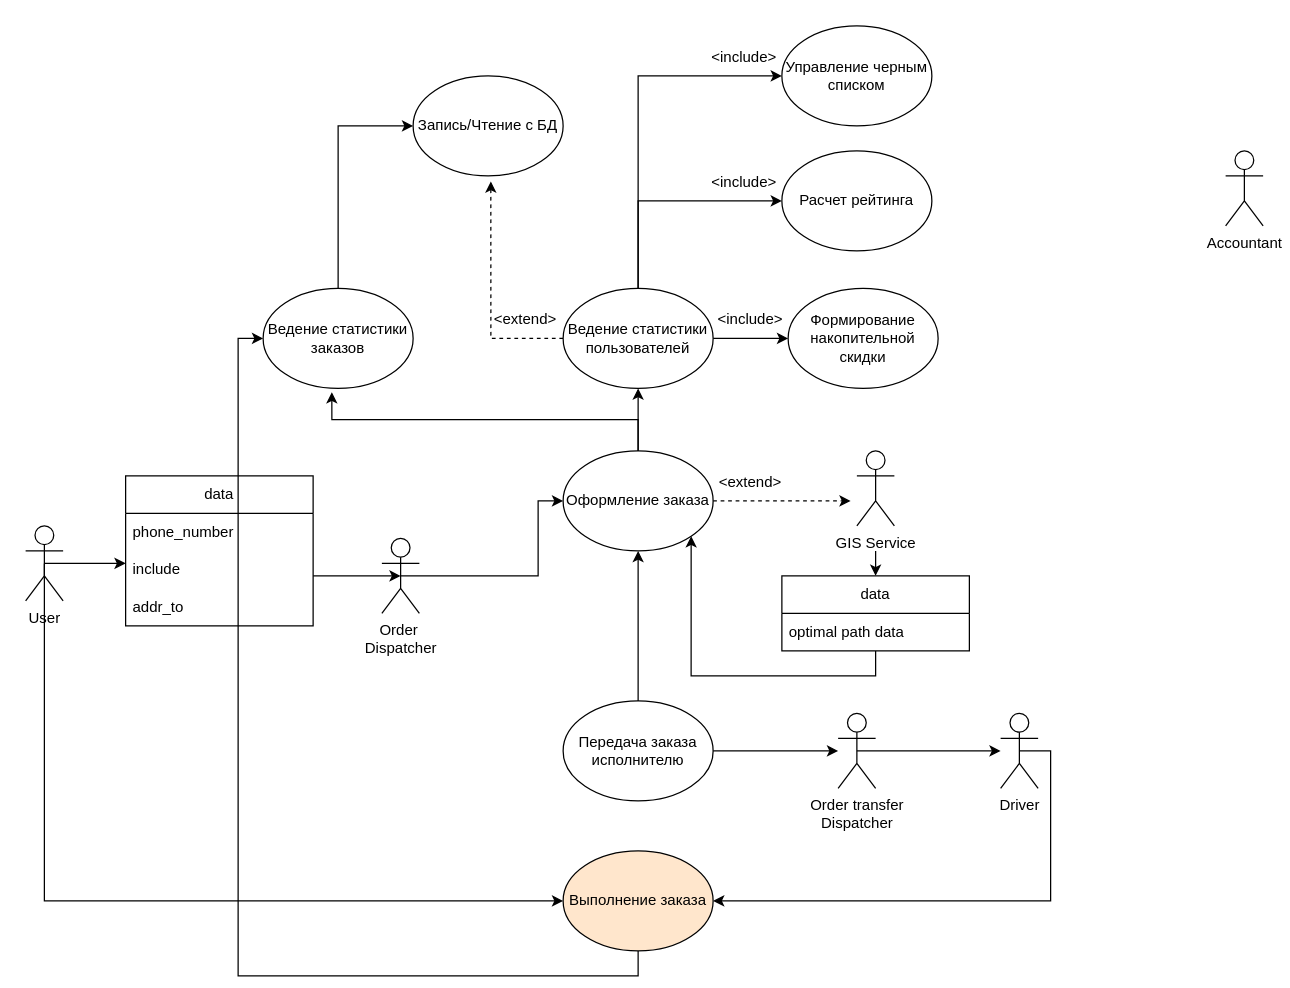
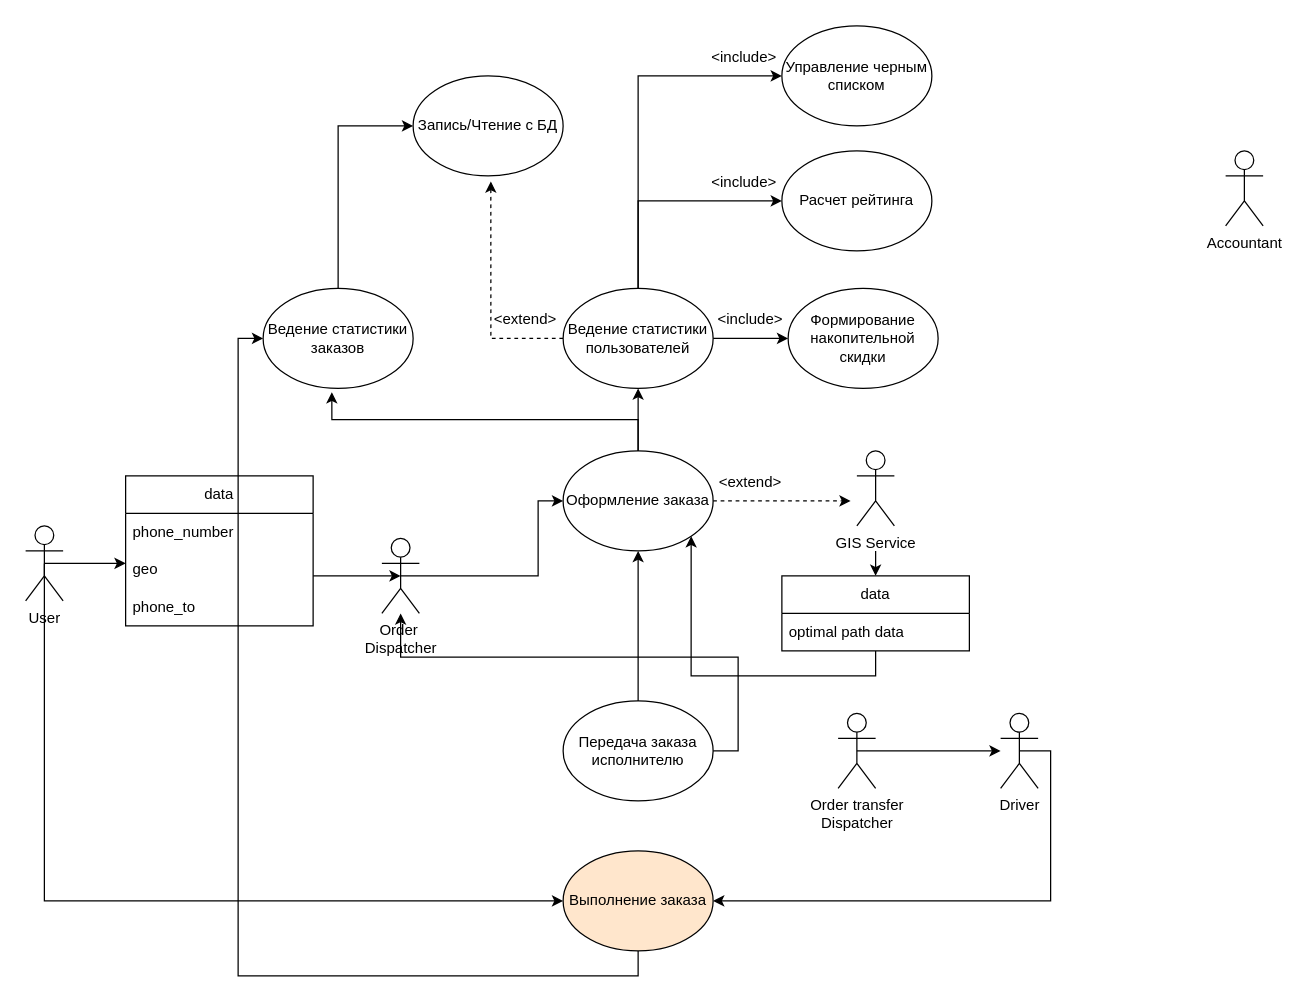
  <mxCell id="0" />
  <mxCell id="1" parent="0" />
  <mxCell id="2" style="edgeStyle=orthogonalEdgeStyle;rounded=0;orthogonalLoop=1;jettySize=auto;html=1;exitX=0.5;exitY=0.5;exitDx=0;exitDy=0;exitPerimeter=0;entryX=0;entryY=0.333;entryDx=0;entryDy=0;entryPerimeter=0;" edge="1" parent="1" source="4" target="19"><mxGeometry relative="1" as="geometry" /></mxCell>
  <mxCell id="3" style="edgeStyle=orthogonalEdgeStyle;rounded=0;orthogonalLoop=1;jettySize=auto;html=1;exitX=0.5;exitY=0.5;exitDx=0;exitDy=0;exitPerimeter=0;entryX=0;entryY=0.5;entryDx=0;entryDy=0;" edge="1" parent="1" source="4" target="44"><mxGeometry relative="1" as="geometry"><Array as="points"><mxPoint x="35" y="720" /></Array></mxGeometry></mxCell>
  <mxCell id="4" value="User" style="shape=umlActor;verticalLabelPosition=bottom;verticalAlign=top;html=1;outlineConnect=0;" vertex="1" parent="1"><mxGeometry x="20" y="420" width="30" height="60" as="geometry" /></mxCell>
  <mxCell id="5" value="&lt;div&gt;Accountant&lt;/div&gt;&lt;div&gt;&lt;br&gt;&lt;/div&gt;" style="shape=umlActor;verticalLabelPosition=bottom;verticalAlign=top;html=1;outlineConnect=0;" vertex="1" parent="1"><mxGeometry x="980" y="120" width="30" height="60" as="geometry" /></mxCell>
  <mxCell id="6" style="edgeStyle=orthogonalEdgeStyle;rounded=0;orthogonalLoop=1;jettySize=auto;html=1;exitX=0.5;exitY=0.5;exitDx=0;exitDy=0;exitPerimeter=0;entryX=1;entryY=0.5;entryDx=0;entryDy=0;" edge="1" parent="1" source="7" target="44"><mxGeometry relative="1" as="geometry"><mxPoint x="815.276" y="770" as="targetPoint" /><Array as="points"><mxPoint x="840" y="600" /><mxPoint x="840" y="720" /></Array></mxGeometry></mxCell>
  <mxCell id="7" value="&lt;div&gt;Driver&lt;/div&gt;&lt;div&gt;&lt;br&gt;&lt;/div&gt;" style="shape=umlActor;verticalLabelPosition=bottom;verticalAlign=top;html=1;outlineConnect=0;" vertex="1" parent="1"><mxGeometry x="800" y="570" width="30" height="60" as="geometry" /></mxCell>
  <mxCell id="8" style="edgeStyle=orthogonalEdgeStyle;rounded=0;orthogonalLoop=1;jettySize=auto;html=1;exitX=0.5;exitY=0.5;exitDx=0;exitDy=0;exitPerimeter=0;entryX=0;entryY=0.5;entryDx=0;entryDy=0;" edge="1" parent="1" source="9" target="15"><mxGeometry relative="1" as="geometry"><mxPoint x="500" y="480" as="targetPoint" /><Array as="points"><mxPoint x="430" y="460" /><mxPoint x="430" y="400" /></Array></mxGeometry></mxCell>
  <mxCell id="9" value="&lt;div&gt;Order&amp;nbsp;&lt;/div&gt;&lt;div&gt;Dispatcher&lt;/div&gt;" style="shape=umlActor;verticalLabelPosition=bottom;verticalAlign=top;html=1;outlineConnect=0;" vertex="1" parent="1"><mxGeometry x="305" y="430" width="30" height="60" as="geometry" /></mxCell>
  <mxCell id="10" style="edgeStyle=orthogonalEdgeStyle;rounded=0;orthogonalLoop=1;jettySize=auto;html=1;exitX=0.5;exitY=0.5;exitDx=0;exitDy=0;exitPerimeter=0;" edge="1" parent="1" source="11" target="7"><mxGeometry relative="1" as="geometry" /></mxCell>
  <mxCell id="11" value="&lt;div&gt;Order transfer&lt;/div&gt;&lt;div&gt;Dispatcher&lt;/div&gt;" style="shape=umlActor;verticalLabelPosition=bottom;verticalAlign=top;html=1;outlineConnect=0;" vertex="1" parent="1"><mxGeometry x="670" y="570" width="30" height="60" as="geometry" /></mxCell>
  <mxCell id="12" style="edgeStyle=orthogonalEdgeStyle;rounded=0;orthogonalLoop=1;jettySize=auto;html=1;exitX=1;exitY=0.5;exitDx=0;exitDy=0;dashed=1;" edge="1" parent="1" source="15"><mxGeometry relative="1" as="geometry"><mxPoint x="680" y="400" as="targetPoint" /></mxGeometry></mxCell>
  <mxCell id="13" value="" style="edgeStyle=orthogonalEdgeStyle;rounded=0;orthogonalLoop=1;jettySize=auto;html=1;" edge="1" parent="1" source="15" target="30"><mxGeometry relative="1" as="geometry" /></mxCell>
  <mxCell id="14" style="edgeStyle=orthogonalEdgeStyle;rounded=0;orthogonalLoop=1;jettySize=auto;html=1;exitX=0.5;exitY=0;exitDx=0;exitDy=0;entryX=0.458;entryY=1.038;entryDx=0;entryDy=0;entryPerimeter=0;" edge="1" parent="1" source="15" target="46"><mxGeometry relative="1" as="geometry" /></mxCell>
  <mxCell id="15" value="Oформление заказа" style="ellipse;whiteSpace=wrap;html=1;" vertex="1" parent="1"><mxGeometry x="450" y="360" width="120" height="80" as="geometry" /></mxCell>
  <mxCell id="16" style="edgeStyle=orthogonalEdgeStyle;rounded=0;orthogonalLoop=1;jettySize=auto;html=1;entryX=0.5;entryY=0.5;entryDx=0;entryDy=0;entryPerimeter=0;" edge="1" parent="1" source="17" target="9"><mxGeometry relative="1" as="geometry"><Array as="points"><mxPoint x="255" y="460" /></Array></mxGeometry></mxCell>
  <mxCell id="17" value="data" style="swimlane;fontStyle=0;childLayout=stackLayout;horizontal=1;startSize=30;horizontalStack=0;resizeParent=1;resizeParentMax=0;resizeLast=0;collapsible=1;marginBottom=0;whiteSpace=wrap;html=1;" vertex="1" parent="1"><mxGeometry x="100" y="380" width="150" height="120" as="geometry"><mxRectangle x="240" y="290" width="60" height="30" as="alternateBounds" /></mxGeometry></mxCell>
  <mxCell id="18" value="phone_number" style="text;strokeColor=none;fillColor=none;align=left;verticalAlign=middle;spacingLeft=4;spacingRight=4;overflow=hidden;points=[[0,0.5],[1,0.5]];portConstraint=eastwest;rotatable=0;whiteSpace=wrap;html=1;" vertex="1" parent="17"><mxGeometry y="30" width="150" height="30" as="geometry" /></mxCell>
- <mxCell id="19" value="include" style="text;strokeColor=none;fillColor=none;align=left;verticalAlign=middle;spacingLeft=4;spacingRight=4;overflow=hidden;points=[[0,0.5],[1,0.5]];portConstraint=eastwest;rotatable=0;whiteSpace=wrap;html=1;" vertex="1" parent="17"><mxGeometry y="60" width="150" height="30" as="geometry" /></mxCell>
- <mxCell id="20" value="&lt;div&gt;addr_to&lt;/div&gt;" style="text;strokeColor=none;fillColor=none;align=left;verticalAlign=middle;spacingLeft=4;spacingRight=4;overflow=hidden;points=[[0,0.5],[1,0.5]];portConstraint=eastwest;rotatable=0;whiteSpace=wrap;html=1;" vertex="1" parent="17"><mxGeometry y="90" width="150" height="30" as="geometry" /></mxCell>
+ <mxCell id="19" value="geo" style="text;strokeColor=none;fillColor=none;align=left;verticalAlign=middle;spacingLeft=4;spacingRight=4;overflow=hidden;points=[[0,0.5],[1,0.5]];portConstraint=eastwest;rotatable=0;whiteSpace=wrap;html=1;" vertex="1" parent="17"><mxGeometry y="60" width="150" height="30" as="geometry" /></mxCell>
+ <mxCell id="20" value="&lt;div&gt;phone_to&lt;/div&gt;" style="text;strokeColor=none;fillColor=none;align=left;verticalAlign=middle;spacingLeft=4;spacingRight=4;overflow=hidden;points=[[0,0.5],[1,0.5]];portConstraint=eastwest;rotatable=0;whiteSpace=wrap;html=1;" vertex="1" parent="17"><mxGeometry y="90" width="150" height="30" as="geometry" /></mxCell>
  <mxCell id="21" style="edgeStyle=orthogonalEdgeStyle;rounded=0;orthogonalLoop=1;jettySize=auto;html=1;exitX=0.5;exitY=1;exitDx=0;exitDy=0;entryX=0.5;entryY=0;entryDx=0;entryDy=0;" edge="1" parent="1" target="23"><mxGeometry relative="1" as="geometry"><mxPoint x="700" y="440" as="sourcePoint" /></mxGeometry></mxCell>
  <mxCell id="22" style="edgeStyle=orthogonalEdgeStyle;rounded=0;orthogonalLoop=1;jettySize=auto;html=1;exitX=0.5;exitY=1;exitDx=0;exitDy=0;entryX=1;entryY=1;entryDx=0;entryDy=0;" edge="1" parent="1" source="23" target="15"><mxGeometry relative="1" as="geometry" /></mxCell>
  <mxCell id="23" value="data" style="swimlane;fontStyle=0;childLayout=stackLayout;horizontal=1;startSize=30;horizontalStack=0;resizeParent=1;resizeParentMax=0;resizeLast=0;collapsible=1;marginBottom=0;whiteSpace=wrap;html=1;" vertex="1" parent="1"><mxGeometry x="625" y="460" width="150" height="60" as="geometry"><mxRectangle x="240" y="290" width="60" height="30" as="alternateBounds" /></mxGeometry></mxCell>
  <mxCell id="24" value="optimal path data" style="text;strokeColor=none;fillColor=none;align=left;verticalAlign=middle;spacingLeft=4;spacingRight=4;overflow=hidden;points=[[0,0.5],[1,0.5]];portConstraint=eastwest;rotatable=0;whiteSpace=wrap;html=1;" vertex="1" parent="23"><mxGeometry y="30" width="150" height="30" as="geometry" /></mxCell>
  <mxCell id="25" value="&amp;lt;extend&amp;gt;" style="text;html=1;strokeColor=none;fillColor=none;align=center;verticalAlign=middle;whiteSpace=wrap;rounded=0;" vertex="1" parent="1"><mxGeometry x="570" y="370" width="60" height="30" as="geometry" /></mxCell>
  <mxCell id="26" style="edgeStyle=orthogonalEdgeStyle;rounded=0;orthogonalLoop=1;jettySize=auto;html=1;exitX=1;exitY=0.5;exitDx=0;exitDy=0;" edge="1" parent="1" source="30" target="32"><mxGeometry relative="1" as="geometry" /></mxCell>
  <mxCell id="27" style="edgeStyle=orthogonalEdgeStyle;rounded=0;orthogonalLoop=1;jettySize=auto;html=1;exitX=0.5;exitY=0;exitDx=0;exitDy=0;entryX=0;entryY=0.5;entryDx=0;entryDy=0;" edge="1" parent="1" source="30" target="31"><mxGeometry relative="1" as="geometry" /></mxCell>
  <mxCell id="28" style="edgeStyle=orthogonalEdgeStyle;rounded=0;orthogonalLoop=1;jettySize=auto;html=1;exitX=0;exitY=0.5;exitDx=0;exitDy=0;entryX=0.518;entryY=1.055;entryDx=0;entryDy=0;entryPerimeter=0;dashed=1;" edge="1" parent="1" source="30" target="35"><mxGeometry relative="1" as="geometry" /></mxCell>
  <mxCell id="29" style="edgeStyle=orthogonalEdgeStyle;rounded=0;orthogonalLoop=1;jettySize=auto;html=1;exitX=0.5;exitY=0;exitDx=0;exitDy=0;entryX=0;entryY=0.5;entryDx=0;entryDy=0;" edge="1" parent="1" source="30" target="38"><mxGeometry relative="1" as="geometry" /></mxCell>
  <mxCell id="30" value="Ведение статистики пользователей" style="ellipse;whiteSpace=wrap;html=1;" vertex="1" parent="1"><mxGeometry x="450" y="230" width="120" height="80" as="geometry" /></mxCell>
  <mxCell id="31" value="Расчет рейтинга" style="ellipse;whiteSpace=wrap;html=1;" vertex="1" parent="1"><mxGeometry x="625" y="120" width="120" height="80" as="geometry" /></mxCell>
  <mxCell id="32" value="Формирование накопительной скидки" style="ellipse;whiteSpace=wrap;html=1;" vertex="1" parent="1"><mxGeometry x="630" y="230" width="120" height="80" as="geometry" /></mxCell>
  <mxCell id="33" value="&amp;lt;include&amp;gt;" style="text;html=1;strokeColor=none;fillColor=none;align=center;verticalAlign=middle;whiteSpace=wrap;rounded=0;" vertex="1" parent="1"><mxGeometry x="570" y="240" width="60" height="30" as="geometry" /></mxCell>
  <mxCell id="34" value="&amp;lt;include&amp;gt;" style="text;html=1;strokeColor=none;fillColor=none;align=center;verticalAlign=middle;whiteSpace=wrap;rounded=0;" vertex="1" parent="1"><mxGeometry x="565" y="130" width="60" height="30" as="geometry" /></mxCell>
  <mxCell id="35" value="Запись/Чтение с БД" style="ellipse;whiteSpace=wrap;html=1;" vertex="1" parent="1"><mxGeometry x="330" y="60" width="120" height="80" as="geometry" /></mxCell>
  <mxCell id="36" value="GIS Service" style="shape=umlActor;verticalLabelPosition=bottom;verticalAlign=top;html=1;outlineConnect=0;" vertex="1" parent="1"><mxGeometry x="685" y="360" width="30" height="60" as="geometry" /></mxCell>
  <mxCell id="37" value="&amp;lt;extend&amp;gt;" style="text;html=1;strokeColor=none;fillColor=none;align=center;verticalAlign=middle;whiteSpace=wrap;rounded=0;" vertex="1" parent="1"><mxGeometry x="390" y="240" width="60" height="30" as="geometry" /></mxCell>
  <mxCell id="38" value="Управление черным списком" style="ellipse;whiteSpace=wrap;html=1;" vertex="1" parent="1"><mxGeometry x="625" y="20" width="120" height="80" as="geometry" /></mxCell>
  <mxCell id="39" value="&amp;lt;include&amp;gt;" style="text;html=1;strokeColor=none;fillColor=none;align=center;verticalAlign=middle;whiteSpace=wrap;rounded=0;" vertex="1" parent="1"><mxGeometry x="565" y="30" width="60" height="30" as="geometry" /></mxCell>
  <mxCell id="40" style="edgeStyle=orthogonalEdgeStyle;rounded=0;orthogonalLoop=1;jettySize=auto;html=1;exitX=0.5;exitY=0;exitDx=0;exitDy=0;entryX=0.5;entryY=1;entryDx=0;entryDy=0;" edge="1" parent="1" source="42" target="15"><mxGeometry relative="1" as="geometry" /></mxCell>
- <mxCell id="41" style="edgeStyle=orthogonalEdgeStyle;rounded=0;orthogonalLoop=1;jettySize=auto;html=1;exitX=1;exitY=0.5;exitDx=0;exitDy=0;" edge="1" parent="1" source="42" target="11"><mxGeometry relative="1" as="geometry" /></mxCell>
+ <mxCell id="41" style="edgeStyle=orthogonalEdgeStyle;rounded=0;orthogonalLoop=1;jettySize=auto;html=1;exitX=1;exitY=0.5;exitDx=0;exitDy=0;" edge="1" parent="1" source="42" target="9"><mxGeometry relative="1" as="geometry" /></mxCell>
  <mxCell id="42" value="Передача заказа исполнителю" style="ellipse;whiteSpace=wrap;html=1;" vertex="1" parent="1"><mxGeometry x="450" y="560" width="120" height="80" as="geometry" /></mxCell>
  <mxCell id="43" style="edgeStyle=orthogonalEdgeStyle;rounded=0;orthogonalLoop=1;jettySize=auto;html=1;exitX=0.5;exitY=1;exitDx=0;exitDy=0;entryX=0;entryY=0.5;entryDx=0;entryDy=0;" edge="1" parent="1" source="44" target="46"><mxGeometry relative="1" as="geometry" /></mxCell>
  <mxCell id="44" value="Выполнение заказа" style="ellipse;whiteSpace=wrap;html=1;fillColor=#ffe6cc;" vertex="1" parent="1"><mxGeometry x="450" y="680" width="120" height="80" as="geometry" /></mxCell>
  <mxCell id="45" style="edgeStyle=orthogonalEdgeStyle;rounded=0;orthogonalLoop=1;jettySize=auto;html=1;exitX=0.5;exitY=0;exitDx=0;exitDy=0;entryX=0;entryY=0.5;entryDx=0;entryDy=0;" edge="1" parent="1" source="46" target="35"><mxGeometry relative="1" as="geometry" /></mxCell>
  <mxCell id="46" value="Ведение статистики заказов" style="ellipse;whiteSpace=wrap;html=1;" vertex="1" parent="1"><mxGeometry x="210" y="230" width="120" height="80" as="geometry" /></mxCell>
